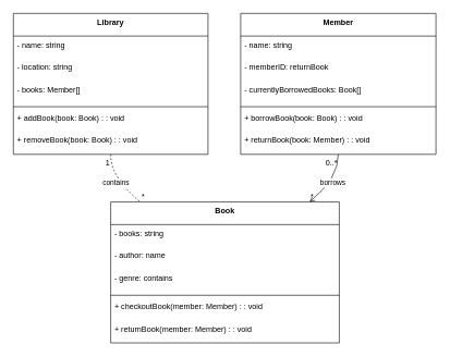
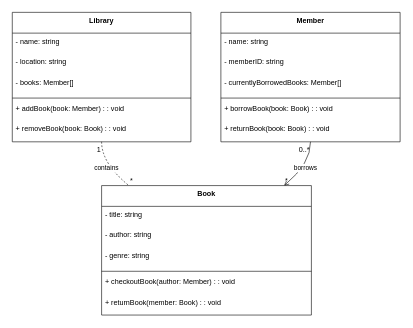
  <mxCell id="0" />
  <mxCell id="1" parent="0" />
  <mxCell id="2" value="Library" style="swimlane;fontStyle=1;align=center;verticalAlign=top;childLayout=stackLayout;horizontal=1;startSize=34.667;horizontalStack=0;resizeParent=1;resizeParentMax=0;resizeLast=0;collapsible=0;marginBottom=0;" vertex="1" parent="1"><mxGeometry x="20" y="20" width="298" height="216" as="geometry" /></mxCell>
  <mxCell id="3" value="- name: string" style="text;strokeColor=none;fillColor=none;align=left;verticalAlign=top;spacingLeft=4;spacingRight=4;overflow=hidden;rotatable=0;points=[[0,0.5],[1,0.5]];portConstraint=eastwest;" vertex="1" parent="2"><mxGeometry y="35" width="298" height="35" as="geometry" /></mxCell>
  <mxCell id="4" value="- location: string" style="text;strokeColor=none;fillColor=none;align=left;verticalAlign=top;spacingLeft=4;spacingRight=4;overflow=hidden;rotatable=0;points=[[0,0.5],[1,0.5]];portConstraint=eastwest;" vertex="1" parent="2"><mxGeometry y="69" width="298" height="35" as="geometry" /></mxCell>
  <mxCell id="5" value="- books: Member[]" style="text;strokeColor=none;fillColor=none;align=left;verticalAlign=top;spacingLeft=4;spacingRight=4;overflow=hidden;rotatable=0;points=[[0,0.5],[1,0.5]];portConstraint=eastwest;" vertex="1" parent="2"><mxGeometry y="104" width="298" height="35" as="geometry" /></mxCell>
  <mxCell id="6" style="line;strokeWidth=1;fillColor=none;align=left;verticalAlign=middle;spacingTop=-1;spacingLeft=3;spacingRight=3;rotatable=0;labelPosition=right;points=[];portConstraint=eastwest;strokeColor=inherit;" vertex="1" parent="2"><mxGeometry y="139" width="298" height="8" as="geometry" /></mxCell>
- <mxCell id="7" value="+ addBook(book: Book) : : void" style="text;strokeColor=none;fillColor=none;align=left;verticalAlign=top;spacingLeft=4;spacingRight=4;overflow=hidden;rotatable=0;points=[[0,0.5],[1,0.5]];portConstraint=eastwest;" vertex="1" parent="2"><mxGeometry y="147" width="298" height="35" as="geometry" /></mxCell>
+ <mxCell id="7" value="+ addBook(book: Member) : : void" style="text;strokeColor=none;fillColor=none;align=left;verticalAlign=top;spacingLeft=4;spacingRight=4;overflow=hidden;rotatable=0;points=[[0,0.5],[1,0.5]];portConstraint=eastwest;" vertex="1" parent="2"><mxGeometry y="147" width="298" height="35" as="geometry" /></mxCell>
  <mxCell id="8" value="+ removeBook(book: Book) : : void" style="text;strokeColor=none;fillColor=none;align=left;verticalAlign=top;spacingLeft=4;spacingRight=4;overflow=hidden;rotatable=0;points=[[0,0.5],[1,0.5]];portConstraint=eastwest;" vertex="1" parent="2"><mxGeometry y="181" width="298" height="35" as="geometry" /></mxCell>
  <mxCell id="9" value="Book" style="swimlane;fontStyle=1;align=center;verticalAlign=top;childLayout=stackLayout;horizontal=1;startSize=34.667;horizontalStack=0;resizeParent=1;resizeParentMax=0;resizeLast=0;collapsible=0;marginBottom=0;" vertex="1" parent="1"><mxGeometry x="169" y="309" width="350" height="216" as="geometry" /></mxCell>
- <mxCell id="10" value="- books: string" style="text;strokeColor=none;fillColor=none;align=left;verticalAlign=top;spacingLeft=4;spacingRight=4;overflow=hidden;rotatable=0;points=[[0,0.5],[1,0.5]];portConstraint=eastwest;" vertex="1" parent="9"><mxGeometry y="35" width="350" height="35" as="geometry" /></mxCell>
- <mxCell id="11" value="- author: name" style="text;strokeColor=none;fillColor=none;align=left;verticalAlign=top;spacingLeft=4;spacingRight=4;overflow=hidden;rotatable=0;points=[[0,0.5],[1,0.5]];portConstraint=eastwest;" vertex="1" parent="9"><mxGeometry y="69" width="350" height="35" as="geometry" /></mxCell>
- <mxCell id="12" value="- genre: contains" style="text;strokeColor=none;fillColor=none;align=left;verticalAlign=top;spacingLeft=4;spacingRight=4;overflow=hidden;rotatable=0;points=[[0,0.5],[1,0.5]];portConstraint=eastwest;" vertex="1" parent="9"><mxGeometry y="104" width="350" height="35" as="geometry" /></mxCell>
+ <mxCell id="10" value="- title: string" style="text;strokeColor=none;fillColor=none;align=left;verticalAlign=top;spacingLeft=4;spacingRight=4;overflow=hidden;rotatable=0;points=[[0,0.5],[1,0.5]];portConstraint=eastwest;" vertex="1" parent="9"><mxGeometry y="35" width="350" height="35" as="geometry" /></mxCell>
+ <mxCell id="11" value="- author: string" style="text;strokeColor=none;fillColor=none;align=left;verticalAlign=top;spacingLeft=4;spacingRight=4;overflow=hidden;rotatable=0;points=[[0,0.5],[1,0.5]];portConstraint=eastwest;" vertex="1" parent="9"><mxGeometry y="69" width="350" height="35" as="geometry" /></mxCell>
+ <mxCell id="12" value="- genre: string" style="text;strokeColor=none;fillColor=none;align=left;verticalAlign=top;spacingLeft=4;spacingRight=4;overflow=hidden;rotatable=0;points=[[0,0.5],[1,0.5]];portConstraint=eastwest;" vertex="1" parent="9"><mxGeometry y="104" width="350" height="35" as="geometry" /></mxCell>
  <mxCell id="13" style="line;strokeWidth=1;fillColor=none;align=left;verticalAlign=middle;spacingTop=-1;spacingLeft=3;spacingRight=3;rotatable=0;labelPosition=right;points=[];portConstraint=eastwest;strokeColor=inherit;" vertex="1" parent="9"><mxGeometry y="139" width="350" height="8" as="geometry" /></mxCell>
- <mxCell id="14" value="+ checkoutBook(member: Member) : : void" style="text;strokeColor=none;fillColor=none;align=left;verticalAlign=top;spacingLeft=4;spacingRight=4;overflow=hidden;rotatable=0;points=[[0,0.5],[1,0.5]];portConstraint=eastwest;" vertex="1" parent="9"><mxGeometry y="147" width="350" height="35" as="geometry" /></mxCell>
- <mxCell id="15" value="+ returnBook(member: Member) : : void" style="text;strokeColor=none;fillColor=none;align=left;verticalAlign=top;spacingLeft=4;spacingRight=4;overflow=hidden;rotatable=0;points=[[0,0.5],[1,0.5]];portConstraint=eastwest;" vertex="1" parent="9"><mxGeometry y="181" width="350" height="35" as="geometry" /></mxCell>
+ <mxCell id="14" value="+ checkoutBook(author: Member) : : void" style="text;strokeColor=none;fillColor=none;align=left;verticalAlign=top;spacingLeft=4;spacingRight=4;overflow=hidden;rotatable=0;points=[[0,0.5],[1,0.5]];portConstraint=eastwest;" vertex="1" parent="9"><mxGeometry y="147" width="350" height="35" as="geometry" /></mxCell>
+ <mxCell id="15" value="+ returnBook(member: Book) : : void" style="text;strokeColor=none;fillColor=none;align=left;verticalAlign=top;spacingLeft=4;spacingRight=4;overflow=hidden;rotatable=0;points=[[0,0.5],[1,0.5]];portConstraint=eastwest;" vertex="1" parent="9"><mxGeometry y="181" width="350" height="35" as="geometry" /></mxCell>
  <mxCell id="16" value="Member" style="swimlane;fontStyle=1;align=center;verticalAlign=top;childLayout=stackLayout;horizontal=1;startSize=34.667;horizontalStack=0;resizeParent=1;resizeParentMax=0;resizeLast=0;collapsible=0;marginBottom=0;" vertex="1" parent="1"><mxGeometry x="368" y="20" width="299" height="216" as="geometry" /></mxCell>
  <mxCell id="17" value="- name: string" style="text;strokeColor=none;fillColor=none;align=left;verticalAlign=top;spacingLeft=4;spacingRight=4;overflow=hidden;rotatable=0;points=[[0,0.5],[1,0.5]];portConstraint=eastwest;" vertex="1" parent="16"><mxGeometry y="35" width="299" height="35" as="geometry" /></mxCell>
- <mxCell id="18" value="- memberID: returnBook" style="text;strokeColor=none;fillColor=none;align=left;verticalAlign=top;spacingLeft=4;spacingRight=4;overflow=hidden;rotatable=0;points=[[0,0.5],[1,0.5]];portConstraint=eastwest;" vertex="1" parent="16"><mxGeometry y="69" width="299" height="35" as="geometry" /></mxCell>
- <mxCell id="19" value="- currentlyBorrowedBooks: Book[]" style="text;strokeColor=none;fillColor=none;align=left;verticalAlign=top;spacingLeft=4;spacingRight=4;overflow=hidden;rotatable=0;points=[[0,0.5],[1,0.5]];portConstraint=eastwest;" vertex="1" parent="16"><mxGeometry y="104" width="299" height="35" as="geometry" /></mxCell>
+ <mxCell id="18" value="- memberID: string" style="text;strokeColor=none;fillColor=none;align=left;verticalAlign=top;spacingLeft=4;spacingRight=4;overflow=hidden;rotatable=0;points=[[0,0.5],[1,0.5]];portConstraint=eastwest;" vertex="1" parent="16"><mxGeometry y="69" width="299" height="35" as="geometry" /></mxCell>
+ <mxCell id="19" value="- currentlyBorrowedBooks: Member[]" style="text;strokeColor=none;fillColor=none;align=left;verticalAlign=top;spacingLeft=4;spacingRight=4;overflow=hidden;rotatable=0;points=[[0,0.5],[1,0.5]];portConstraint=eastwest;" vertex="1" parent="16"><mxGeometry y="104" width="299" height="35" as="geometry" /></mxCell>
  <mxCell id="20" style="line;strokeWidth=1;fillColor=none;align=left;verticalAlign=middle;spacingTop=-1;spacingLeft=3;spacingRight=3;rotatable=0;labelPosition=right;points=[];portConstraint=eastwest;strokeColor=inherit;" vertex="1" parent="16"><mxGeometry y="139" width="299" height="8" as="geometry" /></mxCell>
  <mxCell id="21" value="+ borrowBook(book: Book) : : void" style="text;strokeColor=none;fillColor=none;align=left;verticalAlign=top;spacingLeft=4;spacingRight=4;overflow=hidden;rotatable=0;points=[[0,0.5],[1,0.5]];portConstraint=eastwest;" vertex="1" parent="16"><mxGeometry y="147" width="299" height="35" as="geometry" /></mxCell>
- <mxCell id="22" value="+ returnBook(book: Member) : : void" style="text;strokeColor=none;fillColor=none;align=left;verticalAlign=top;spacingLeft=4;spacingRight=4;overflow=hidden;rotatable=0;points=[[0,0.5],[1,0.5]];portConstraint=eastwest;" vertex="1" parent="16"><mxGeometry y="181" width="299" height="35" as="geometry" /></mxCell>
+ <mxCell id="22" value="+ returnBook(book: Book) : : void" style="text;strokeColor=none;fillColor=none;align=left;verticalAlign=top;spacingLeft=4;spacingRight=4;overflow=hidden;rotatable=0;points=[[0,0.5],[1,0.5]];portConstraint=eastwest;" vertex="1" parent="16"><mxGeometry y="181" width="299" height="35" as="geometry" /></mxCell>
  <mxCell id="23" value="contains" style="curved=1;startArrow=none;endArrow=none;exitX=0.5;exitY=1;entryX=0.13;entryY=0;dashed=1;" edge="1" parent="1" source="2" target="9"><mxGeometry relative="1" as="geometry"><Array as="points"><mxPoint x="169" y="272" /></Array></mxGeometry></mxCell>
  <mxCell id="24" value="1" style="edgeLabel;resizable=0;labelBackgroundColor=none;fontSize=12;align=right;verticalAlign=top;" vertex="1" parent="23"><mxGeometry x="-1" relative="1" as="geometry" /></mxCell>
  <mxCell id="25" value="*" style="edgeLabel;resizable=0;labelBackgroundColor=none;fontSize=12;align=left;verticalAlign=bottom;" vertex="1" parent="23"><mxGeometry x="1" relative="1" as="geometry" /></mxCell>
  <mxCell id="26" value="borrows" style="curved=1;startArrow=none;endArrow=open;exitX=0.5;exitY=1;entryX=0.87;entryY=0;" edge="1" parent="1" source="16" target="9"><mxGeometry relative="1" as="geometry"><Array as="points"><mxPoint x="518" y="272" /></Array></mxGeometry></mxCell>
  <mxCell id="27" value="0..*" style="edgeLabel;resizable=0;labelBackgroundColor=none;fontSize=12;align=right;verticalAlign=top;" vertex="1" parent="26"><mxGeometry x="-1" relative="1" as="geometry" /></mxCell>
  <mxCell id="28" value="*" style="edgeLabel;resizable=0;labelBackgroundColor=none;fontSize=12;align=left;verticalAlign=bottom;" vertex="1" parent="26"><mxGeometry x="1" relative="1" as="geometry" /></mxCell>
